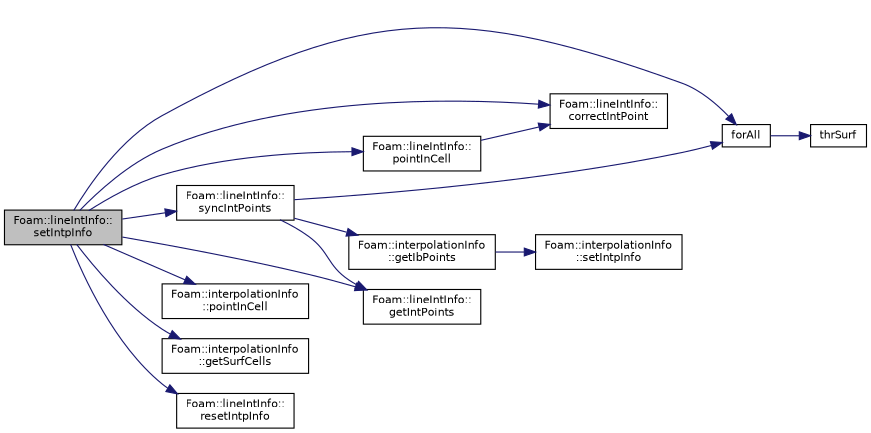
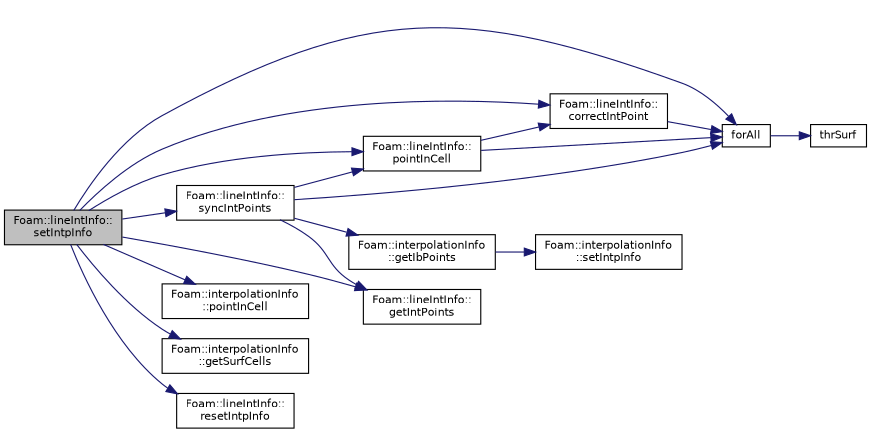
  digraph {
    rankdir=LR
    node [color=black fillcolor=white fontname=Helvetica fontsize=10 shape=record style=filled]
    edge [color=midnightblue fontname=Helvetica fontsize=10 labelfontname=Helvetica labelfontsize=10 style=solid]
    n1 [fillcolor=grey75 fontcolor=black height=0.2 label="Foam::lineIntInfo::\lsetIntpInfo" width=0.4]
    n2 [height=0.2 label="Foam::lineIntInfo::\lcorrectIntPoint" width=0.4]
    n3 [height=0.2 label=forAll width=0.4]
    n4 [height=0.2 label="Foam::interpolationInfo\l::pointInCell" width=0.4]
    n5 [height=0.2 label="Foam::lineIntInfo::\lgetIntPoints" width=0.4]
    n6 [height=0.2 label="Foam::interpolationInfo\l::getSurfCells" width=0.4]
    n7 [height=0.2 label="Foam::lineIntInfo::\lpointInCell" width=0.4]
    n8 [height=0.2 label="Foam::lineIntInfo::\lresetIntpInfo" width=0.4]
    n9 [height=0.2 label="Foam::lineIntInfo::\lsyncIntPoints" width=0.4]
    n10 [height=0.2 label=thrSurf width=0.4]
    n11 [height=0.2 label="Foam::interpolationInfo\l::getIbPoints" width=0.4]
    n12 [height=0.2 label="Foam::interpolationInfo\l::setIntpInfo" width=0.4]
    n1 -> n2
    n1 -> n3
    n1 -> n4
    n1 -> n5
    n1 -> n6
    n1 -> n7
    n1 -> n8
    n1 -> n9
+   n2 -> n3
    n3 -> n10
    n7 -> n2
+   n7 -> n3
    n9 -> n3
    n9 -> n5
+   n9 -> n7
    n9 -> n11
    n11 -> n12
  }
